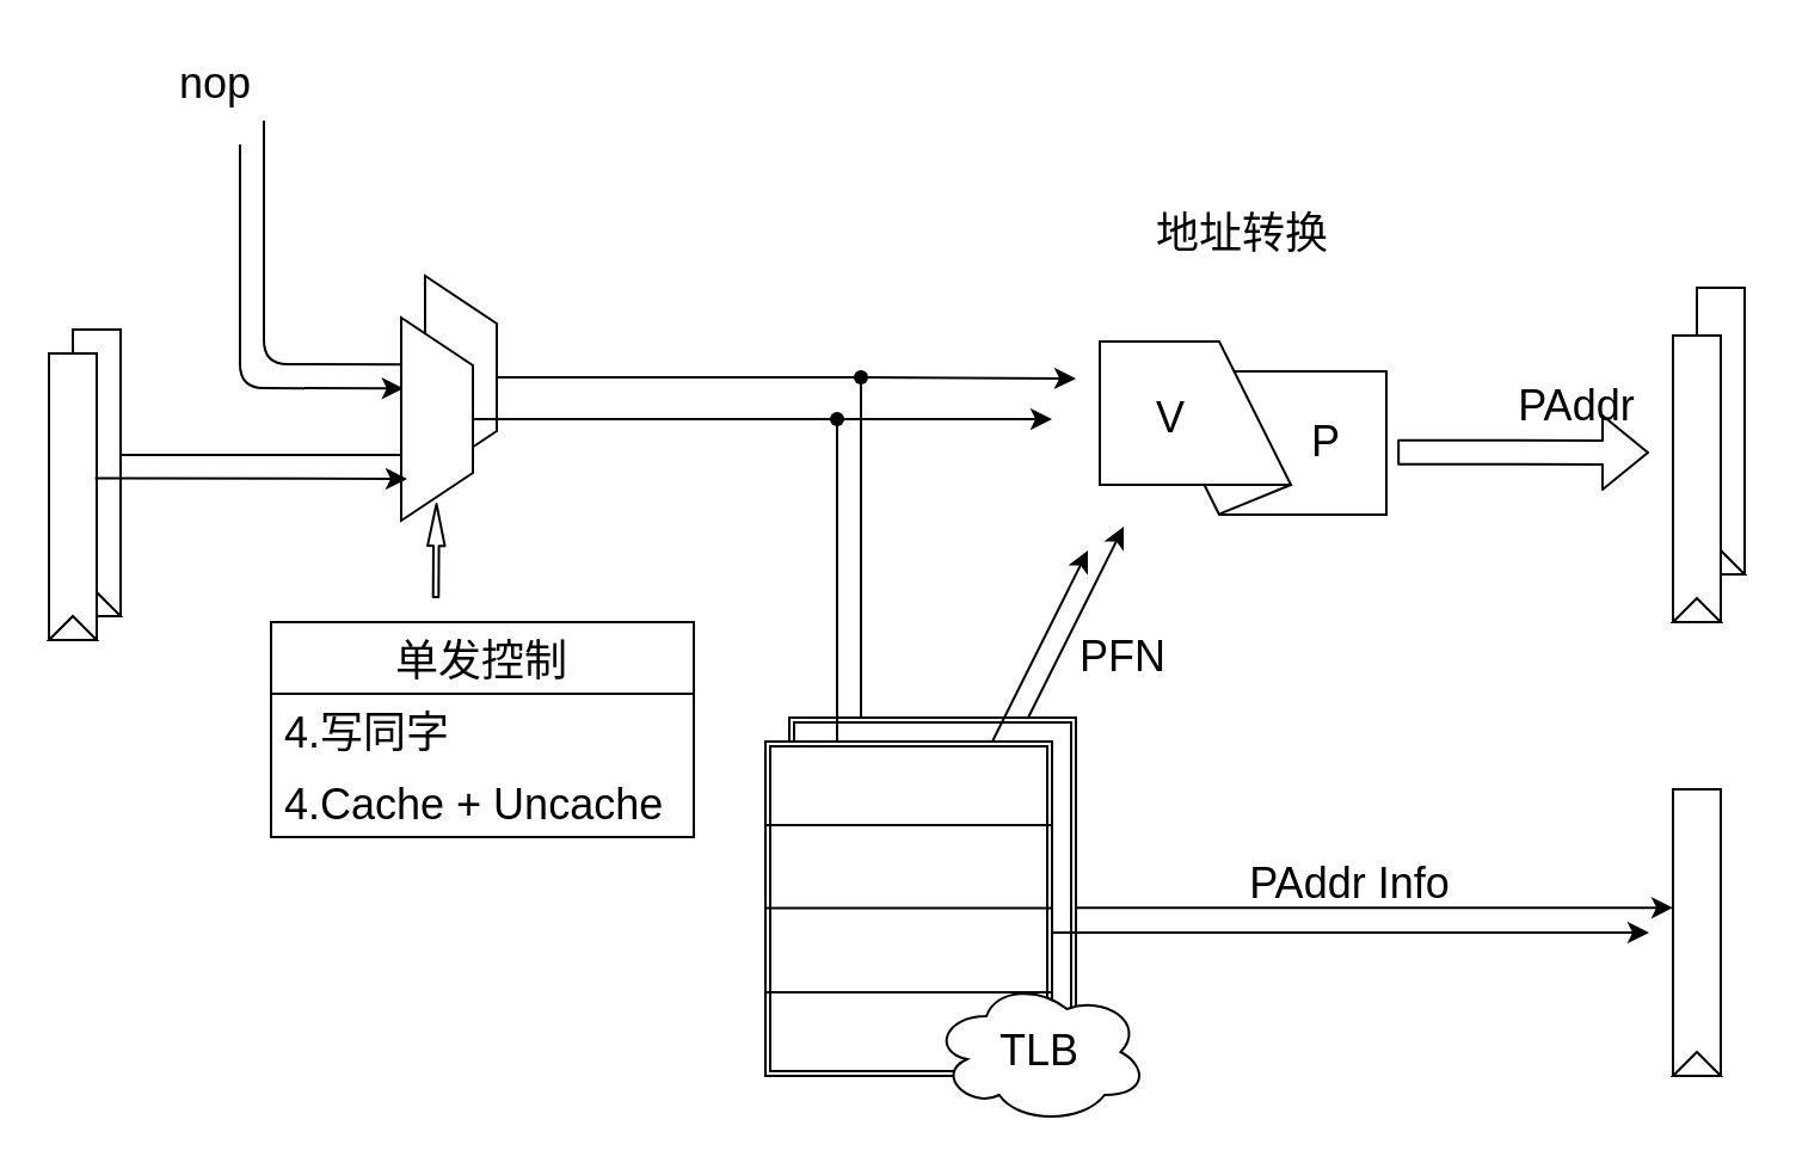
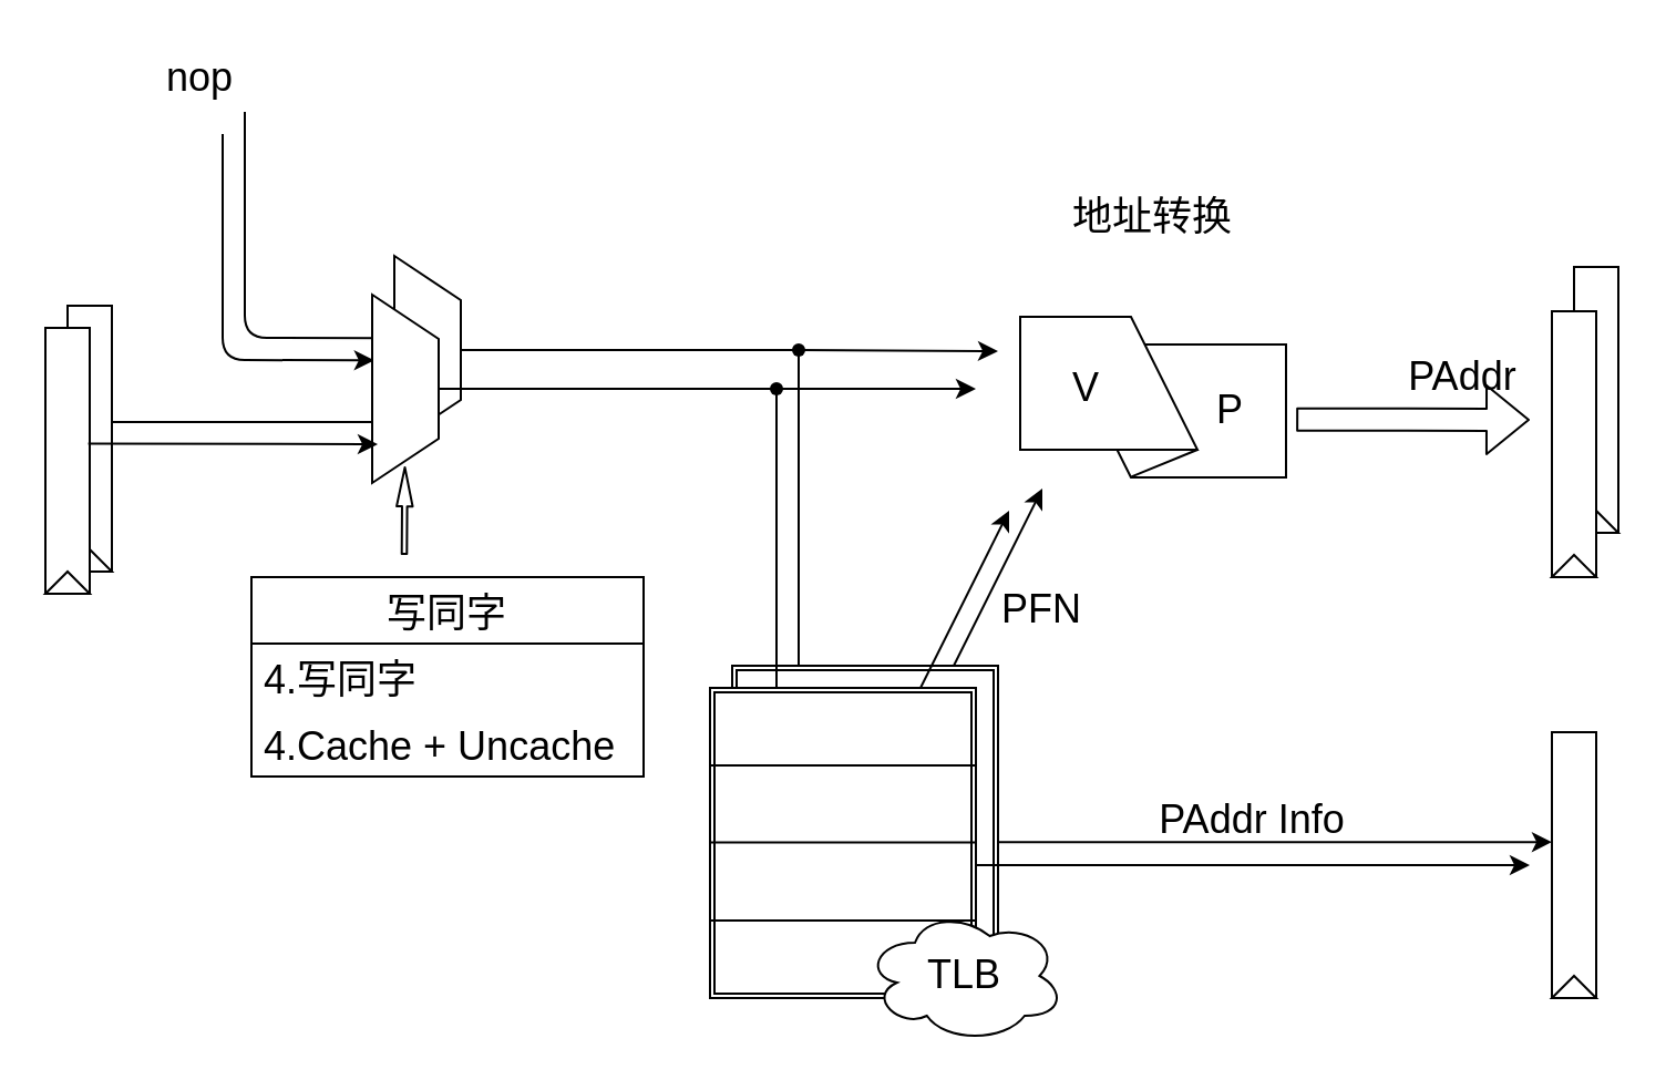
  <mxCell id="0" />
  <mxCell id="1" parent="0" />
  <mxCell id="2" value="" style="group" vertex="1" connectable="0" parent="1"><mxGeometry x="710" y="120" width="20" height="120" as="geometry" /></mxCell>
  <mxCell id="3" value="" style="rounded=0;whiteSpace=wrap;html=1;fontSize=18;direction=south;" vertex="1" parent="2"><mxGeometry width="20" height="120" as="geometry" /></mxCell>
  <mxCell id="4" value="" style="triangle;whiteSpace=wrap;html=1;fontSize=18;direction=north;" vertex="1" parent="2"><mxGeometry y="110" width="20" height="10" as="geometry" /></mxCell>
  <mxCell id="5" value="" style="shape=manualInput;whiteSpace=wrap;html=1;fontSize=18;direction=north;flipH=0;flipV=0;" vertex="1" parent="1"><mxGeometry x="480" y="155" width="100" height="60" as="geometry" /></mxCell>
  <mxCell id="6" value="" style="endArrow=classic;html=1;fontSize=18;strokeColor=default;" edge="1" parent="1"><mxGeometry width="50" height="50" relative="1" as="geometry"><mxPoint x="430" y="300" as="sourcePoint" /><mxPoint x="470" y="220" as="targetPoint" /></mxGeometry></mxCell>
  <mxCell id="7" value="" style="shape=ext;double=1;rounded=0;whiteSpace=wrap;html=1;fontSize=18;" vertex="1" parent="1"><mxGeometry x="330" y="300" width="120" height="140" as="geometry" /></mxCell>
  <mxCell id="8" value="" style="shape=trapezoid;perimeter=trapezoidPerimeter;whiteSpace=wrap;html=1;fixedSize=1;rotation=90;" vertex="1" parent="1"><mxGeometry x="150" y="142.5" width="85" height="30" as="geometry" /></mxCell>
  <mxCell id="9" value="" style="endArrow=classic;html=1;entryX=0.349;entryY=0.97;entryDx=0;entryDy=0;entryPerimeter=0;" edge="1" parent="1" target="13"><mxGeometry width="50" height="50" relative="1" as="geometry"><mxPoint x="100" y="60" as="sourcePoint" /><mxPoint x="640" y="250" as="targetPoint" /><Array as="points"><mxPoint x="100" y="162" /></Array></mxGeometry></mxCell>
  <mxCell id="10" value="" style="endArrow=classic;html=1;entryX=0.349;entryY=0.97;entryDx=0;entryDy=0;entryPerimeter=0;" edge="1" parent="1"><mxGeometry width="50" height="50" relative="1" as="geometry"><mxPoint x="110" y="50" as="sourcePoint" /><mxPoint x="178.4" y="152.165" as="targetPoint" /><Array as="points"><mxPoint x="110" y="152" /></Array></mxGeometry></mxCell>
  <mxCell id="11" value="&lt;font style=&quot;font-size: 18px&quot;&gt;nop&lt;/font&gt;" style="text;html=1;strokeColor=none;fillColor=none;align=center;verticalAlign=middle;whiteSpace=wrap;rounded=0;" vertex="1" parent="1"><mxGeometry x="60" y="20" width="60" height="30" as="geometry" /></mxCell>
  <mxCell id="12" value="" style="endArrow=classic;html=1;fontSize=18;" edge="1" parent="1"><mxGeometry width="50" height="50" relative="1" as="geometry"><mxPoint x="40" y="190" as="sourcePoint" /><mxPoint x="180" y="190" as="targetPoint" /></mxGeometry></mxCell>
  <mxCell id="13" value="" style="shape=trapezoid;perimeter=trapezoidPerimeter;whiteSpace=wrap;html=1;fixedSize=1;rotation=90;" vertex="1" parent="1"><mxGeometry x="140" y="160" width="85" height="30" as="geometry" /></mxCell>
  <mxCell id="14" value="" style="endArrow=none;html=1;fontSize=18;" edge="1" parent="1" target="18"><mxGeometry width="50" height="50" relative="1" as="geometry"><mxPoint x="350" y="312.5" as="sourcePoint" /><mxPoint x="350" y="172.5" as="targetPoint" /></mxGeometry></mxCell>
  <mxCell id="15" value="" style="endArrow=none;html=1;fontSize=18;" edge="1" parent="1"><mxGeometry width="50" height="50" relative="1" as="geometry"><mxPoint x="360" y="300" as="sourcePoint" /><mxPoint x="360" y="160" as="targetPoint" /></mxGeometry></mxCell>
  <mxCell id="16" value="" style="shape=waypoint;sketch=0;fillStyle=solid;size=6;pointerEvents=1;points=[];fillColor=none;resizable=0;rotatable=0;perimeter=centerPerimeter;snapToPoint=1;fontSize=18;" vertex="1" parent="1"><mxGeometry x="340" y="137.5" width="40" height="40" as="geometry" /></mxCell>
  <mxCell id="17" value="" style="endArrow=none;html=1;fontSize=18;" edge="1" parent="1" source="8" target="16"><mxGeometry width="50" height="50" relative="1" as="geometry"><mxPoint x="200" y="160" as="sourcePoint" /><mxPoint x="520" y="160" as="targetPoint" /></mxGeometry></mxCell>
  <mxCell id="18" value="" style="shape=waypoint;sketch=0;fillStyle=solid;size=6;pointerEvents=1;points=[];fillColor=none;resizable=0;rotatable=0;perimeter=centerPerimeter;snapToPoint=1;fontSize=18;" vertex="1" parent="1"><mxGeometry x="330" y="155" width="40" height="40" as="geometry" /></mxCell>
  <mxCell id="19" value="" style="endArrow=classic;html=1;fontSize=18;exitX=0.5;exitY=0;exitDx=0;exitDy=0;" edge="1" parent="1" source="13"><mxGeometry width="50" height="50" relative="1" as="geometry"><mxPoint x="470" y="260" as="sourcePoint" /><mxPoint x="440" y="175" as="targetPoint" /></mxGeometry></mxCell>
  <mxCell id="20" value="" style="endArrow=classic;html=1;fontSize=18;" edge="1" parent="1" source="16"><mxGeometry width="50" height="50" relative="1" as="geometry"><mxPoint x="370" y="190" as="sourcePoint" /><mxPoint x="450" y="158" as="targetPoint" /></mxGeometry></mxCell>
  <mxCell id="21" value="" style="shape=flexArrow;endArrow=classic;html=1;fontSize=18;endWidth=3.952;endSize=5.524;width=2.299;" edge="1" parent="1"><mxGeometry width="50" height="50" relative="1" as="geometry"><mxPoint x="182" y="250" as="sourcePoint" /><mxPoint x="182.26" y="210" as="targetPoint" /></mxGeometry></mxCell>
- <mxCell id="22" value="单发控制" style="swimlane;fontStyle=0;childLayout=stackLayout;horizontal=1;startSize=30;horizontalStack=0;resizeParent=1;resizeParentMax=0;resizeLast=0;collapsible=1;marginBottom=0;fontSize=18;" vertex="1" parent="1"><mxGeometry x="113" y="260" width="177" height="90" as="geometry" /></mxCell>
+ <mxCell id="22" value="写同字" style="swimlane;fontStyle=0;childLayout=stackLayout;horizontal=1;startSize=30;horizontalStack=0;resizeParent=1;resizeParentMax=0;resizeLast=0;collapsible=1;marginBottom=0;fontSize=18;" vertex="1" parent="1"><mxGeometry x="113" y="260" width="177" height="90" as="geometry" /></mxCell>
  <mxCell id="23" value="4.写同字" style="text;strokeColor=none;fillColor=none;align=left;verticalAlign=middle;spacingLeft=4;spacingRight=4;overflow=hidden;points=[[0,0.5],[1,0.5]];portConstraint=eastwest;rotatable=0;fontSize=18;" vertex="1" parent="22"><mxGeometry y="30" width="177" height="30" as="geometry" /></mxCell>
  <mxCell id="24" value="4.Cache + Uncache" style="text;strokeColor=none;fillColor=none;align=left;verticalAlign=middle;spacingLeft=4;spacingRight=4;overflow=hidden;points=[[0,0.5],[1,0.5]];portConstraint=eastwest;rotatable=0;fontSize=18;" vertex="1" parent="22"><mxGeometry y="60" width="177" height="30" as="geometry" /></mxCell>
  <mxCell id="25" value="" style="shape=ext;double=1;rounded=0;whiteSpace=wrap;html=1;fontSize=18;" vertex="1" parent="1"><mxGeometry x="320" y="310" width="120" height="140" as="geometry" /></mxCell>
  <mxCell id="26" value="" style="endArrow=none;html=1;fontSize=18;entryX=1;entryY=0.25;entryDx=0;entryDy=0;exitX=0;exitY=0.25;exitDx=0;exitDy=0;" edge="1" parent="1" source="25" target="25"><mxGeometry width="50" height="50" relative="1" as="geometry"><mxPoint x="250" y="380" as="sourcePoint" /><mxPoint x="300" y="330" as="targetPoint" /></mxGeometry></mxCell>
  <mxCell id="27" value="" style="endArrow=none;html=1;fontSize=18;entryX=1;entryY=0.25;entryDx=0;entryDy=0;exitX=0;exitY=0.25;exitDx=0;exitDy=0;" edge="1" parent="1"><mxGeometry width="50" height="50" relative="1" as="geometry"><mxPoint x="320" y="379.71" as="sourcePoint" /><mxPoint x="440" y="379.71" as="targetPoint" /></mxGeometry></mxCell>
  <mxCell id="28" value="" style="endArrow=none;html=1;fontSize=18;entryX=1;entryY=0.25;entryDx=0;entryDy=0;exitX=0;exitY=0.25;exitDx=0;exitDy=0;" edge="1" parent="1"><mxGeometry width="50" height="50" relative="1" as="geometry"><mxPoint x="320" y="415" as="sourcePoint" /><mxPoint x="440" y="415" as="targetPoint" /></mxGeometry></mxCell>
  <mxCell id="29" value="TLB" style="ellipse;shape=cloud;whiteSpace=wrap;html=1;fontSize=18;" vertex="1" parent="1"><mxGeometry x="390" y="410" width="90" height="60" as="geometry" /></mxCell>
  <mxCell id="30" value="" style="endArrow=classic;html=1;fontSize=18;strokeColor=default;" edge="1" parent="1"><mxGeometry relative="1" as="geometry"><mxPoint x="415" y="310" as="sourcePoint" /><mxPoint x="455" y="230" as="targetPoint" /></mxGeometry></mxCell>
  <mxCell id="31" value="&lt;br&gt;" style="edgeLabel;resizable=0;html=1;align=center;verticalAlign=middle;fontSize=18;" connectable="0" vertex="1" parent="30"><mxGeometry relative="1" as="geometry" /></mxCell>
  <mxCell id="32" value="" style="shape=manualInput;whiteSpace=wrap;html=1;fontSize=18;direction=south;flipH=0;flipV=0;" vertex="1" parent="1"><mxGeometry x="460" y="142.5" width="80" height="60" as="geometry" /></mxCell>
  <mxCell id="33" value="" style="endArrow=none;html=1;fontSize=18;strokeColor=default;entryX=1;entryY=0;entryDx=0;entryDy=0;exitX=0.005;exitY=0.302;exitDx=0;exitDy=0;exitPerimeter=0;" edge="1" parent="1" source="5" target="32"><mxGeometry width="50" height="50" relative="1" as="geometry"><mxPoint x="500" y="250" as="sourcePoint" /><mxPoint x="550" y="200" as="targetPoint" /></mxGeometry></mxCell>
  <mxCell id="34" value="V" style="text;html=1;strokeColor=none;fillColor=none;align=center;verticalAlign=middle;whiteSpace=wrap;rounded=0;fontSize=18;" vertex="1" parent="1"><mxGeometry x="460" y="160" width="60" height="30" as="geometry" /></mxCell>
  <mxCell id="35" value="P" style="text;html=1;strokeColor=none;fillColor=none;align=center;verticalAlign=middle;whiteSpace=wrap;rounded=0;fontSize=18;" vertex="1" parent="1"><mxGeometry x="525" y="170" width="60" height="30" as="geometry" /></mxCell>
  <mxCell id="36" value="地址转换" style="text;html=1;strokeColor=none;fillColor=none;align=center;verticalAlign=middle;whiteSpace=wrap;rounded=0;fontSize=18;" vertex="1" parent="1"><mxGeometry x="480" y="82.5" width="80" height="30" as="geometry" /></mxCell>
  <mxCell id="37" value="" style="endArrow=classic;html=1;fontSize=18;strokeColor=default;" edge="1" parent="1"><mxGeometry relative="1" as="geometry"><mxPoint x="440" y="390" as="sourcePoint" /><mxPoint x="690" y="390" as="targetPoint" /></mxGeometry></mxCell>
  <mxCell id="38" value="" style="endArrow=classic;html=1;fontSize=18;strokeColor=default;" edge="1" parent="1"><mxGeometry relative="1" as="geometry"><mxPoint x="450" y="379.58" as="sourcePoint" /><mxPoint x="700" y="379.58" as="targetPoint" /></mxGeometry></mxCell>
  <mxCell id="39" value="" style="group" vertex="1" connectable="0" parent="1"><mxGeometry x="700" y="330" width="20" height="120" as="geometry" /></mxCell>
  <mxCell id="40" value="" style="rounded=0;whiteSpace=wrap;html=1;fontSize=18;direction=south;" vertex="1" parent="39"><mxGeometry width="20" height="120" as="geometry" /></mxCell>
  <mxCell id="41" value="" style="triangle;whiteSpace=wrap;html=1;fontSize=18;direction=north;" vertex="1" parent="39"><mxGeometry y="110" width="20" height="10" as="geometry" /></mxCell>
  <mxCell id="42" value="" style="group" vertex="1" connectable="0" parent="1"><mxGeometry x="700" y="140" width="20" height="120" as="geometry" /></mxCell>
  <mxCell id="43" value="" style="rounded=0;whiteSpace=wrap;html=1;fontSize=18;direction=south;" vertex="1" parent="42"><mxGeometry width="20" height="120" as="geometry" /></mxCell>
  <mxCell id="44" value="" style="triangle;whiteSpace=wrap;html=1;fontSize=18;direction=north;" vertex="1" parent="42"><mxGeometry y="110" width="20" height="10" as="geometry" /></mxCell>
  <mxCell id="45" value="PFN&lt;br&gt;" style="text;html=1;strokeColor=none;fillColor=none;align=center;verticalAlign=middle;whiteSpace=wrap;rounded=0;fontSize=18;" vertex="1" parent="1"><mxGeometry x="440" y="260" width="60" height="30" as="geometry" /></mxCell>
  <mxCell id="46" value="PAddr Info" style="text;html=1;strokeColor=none;fillColor=none;align=center;verticalAlign=middle;whiteSpace=wrap;rounded=0;fontSize=18;" vertex="1" parent="1"><mxGeometry x="490" y="355" width="150" height="30" as="geometry" /></mxCell>
  <mxCell id="47" value="" style="shape=flexArrow;endArrow=classic;html=1;fontSize=18;strokeColor=default;exitX=0.993;exitY=0.628;exitDx=0;exitDy=0;exitPerimeter=0;" edge="1" parent="1" source="35"><mxGeometry width="50" height="50" relative="1" as="geometry"><mxPoint x="600" y="220" as="sourcePoint" /><mxPoint x="690" y="189" as="targetPoint" /></mxGeometry></mxCell>
  <mxCell id="48" value="PAddr" style="text;html=1;strokeColor=none;fillColor=none;align=center;verticalAlign=middle;whiteSpace=wrap;rounded=0;fontSize=18;" vertex="1" parent="1"><mxGeometry x="630" y="155" width="60" height="30" as="geometry" /></mxCell>
  <mxCell id="49" value="" style="group" vertex="1" connectable="0" parent="1"><mxGeometry x="30" y="137.5" width="20" height="130" as="geometry" /></mxCell>
  <mxCell id="50" value="" style="rounded=0;whiteSpace=wrap;html=1;fontSize=18;direction=south;" vertex="1" parent="49"><mxGeometry width="20" height="120" as="geometry" /></mxCell>
  <mxCell id="51" value="" style="triangle;whiteSpace=wrap;html=1;fontSize=18;direction=north;" vertex="1" parent="49"><mxGeometry y="110" width="20" height="10" as="geometry" /></mxCell>
  <mxCell id="52" value="" style="group" vertex="1" connectable="0" parent="49"><mxGeometry x="-10" y="10" width="20" height="120" as="geometry" /></mxCell>
  <mxCell id="53" value="" style="rounded=0;whiteSpace=wrap;html=1;fontSize=18;direction=south;" vertex="1" parent="52"><mxGeometry width="20" height="120" as="geometry" /></mxCell>
  <mxCell id="54" value="" style="triangle;whiteSpace=wrap;html=1;fontSize=18;direction=north;" vertex="1" parent="52"><mxGeometry y="110" width="20" height="10" as="geometry" /></mxCell>
  <mxCell id="55" value="" style="endArrow=classic;html=1;fontSize=18;exitX=0.435;exitY=0.034;exitDx=0;exitDy=0;exitPerimeter=0;" edge="1" parent="1" source="53"><mxGeometry width="50" height="50" relative="1" as="geometry"><mxPoint x="30" y="200" as="sourcePoint" /><mxPoint x="170" y="200" as="targetPoint" /></mxGeometry></mxCell>
